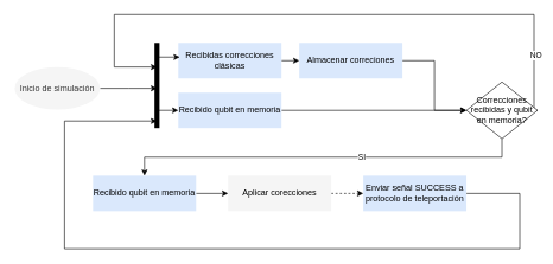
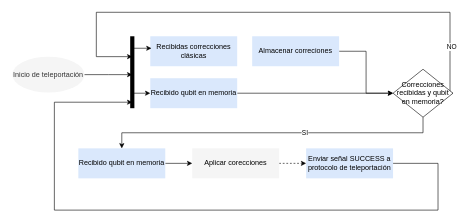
  <mxCell id="0" />
  <mxCell id="1" parent="0" />
  <mxCell id="2" style="edgeStyle=orthogonalEdgeStyle;rounded=0;orthogonalLoop=1;jettySize=auto;html=1;exitX=1;exitY=0.5;exitDx=0;exitDy=0;" edge="1" parent="1" source="3"><mxGeometry relative="1" as="geometry"><mxPoint x="220" y="124" as="targetPoint" /></mxGeometry></mxCell>
- <mxCell id="3" value="Inicio de simulación" style="ellipse;whiteSpace=wrap;html=1;fillColor=#f5f5f5;fontColor=#333333;strokeColor=none;" vertex="1" parent="1"><mxGeometry x="20" y="94" width="120" height="60" as="geometry" /></mxCell>
- <mxCell id="4" style="edgeStyle=orthogonalEdgeStyle;rounded=0;orthogonalLoop=1;jettySize=auto;html=1;exitX=1;exitY=0.5;exitDx=0;exitDy=0;entryX=0;entryY=0.5;entryDx=0;entryDy=0;" edge="1" parent="1" source="5" target="10"><mxGeometry relative="1" as="geometry" /></mxCell>
+ <mxCell id="3" value="Inicio de teleportación" style="ellipse;whiteSpace=wrap;html=1;fillColor=#f5f5f5;fontColor=#333333;strokeColor=none;" vertex="1" parent="1"><mxGeometry x="20" y="94" width="120" height="60" as="geometry" /></mxCell>
  <mxCell id="5" value="Recibidas correcciones clásicas" style="rounded=0;whiteSpace=wrap;html=1;fillColor=#dae8fc;strokeColor=none;" vertex="1" parent="1"><mxGeometry x="250" y="60" width="145" height="50" as="geometry" /></mxCell>
  <mxCell id="6" value="" style="endArrow=none;html=1;rounded=0;strokeWidth=7;" edge="1" parent="1"><mxGeometry width="50" height="50" relative="1" as="geometry"><mxPoint x="220" y="180" as="sourcePoint" /><mxPoint x="220" y="60" as="targetPoint" /></mxGeometry></mxCell>
  <mxCell id="7" style="edgeStyle=orthogonalEdgeStyle;rounded=0;orthogonalLoop=1;jettySize=auto;html=1;exitX=1;exitY=0.5;exitDx=0;exitDy=0;" edge="1" parent="1" source="8" target="15"><mxGeometry relative="1" as="geometry" /></mxCell>
  <mxCell id="8" value="Recibido qubit en memoria" style="rounded=0;whiteSpace=wrap;html=1;fillColor=#dae8fc;strokeColor=none;" vertex="1" parent="1"><mxGeometry x="250" y="130" width="145" height="50" as="geometry" /></mxCell>
  <mxCell id="9" style="edgeStyle=orthogonalEdgeStyle;rounded=0;orthogonalLoop=1;jettySize=auto;html=1;exitX=1;exitY=0.5;exitDx=0;exitDy=0;entryX=0;entryY=0.5;entryDx=0;entryDy=0;" edge="1" parent="1" source="10" target="15"><mxGeometry relative="1" as="geometry" /></mxCell>
  <mxCell id="10" value="Almacenar correciones" style="rounded=0;whiteSpace=wrap;html=1;fillColor=#dae8fc;strokeColor=none;" vertex="1" parent="1"><mxGeometry x="420" y="60" width="145" height="50" as="geometry" /></mxCell>
  <mxCell id="11" style="edgeStyle=orthogonalEdgeStyle;rounded=0;orthogonalLoop=1;jettySize=auto;html=1;exitX=1;exitY=0.5;exitDx=0;exitDy=0;" edge="1" parent="1" source="15"><mxGeometry relative="1" as="geometry"><mxPoint x="220" y="94" as="targetPoint" /><Array as="points"><mxPoint x="750" y="155" /><mxPoint x="750" y="20" /><mxPoint x="160" y="20" /><mxPoint x="160" y="94" /></Array></mxGeometry></mxCell>
  <mxCell id="12" value="NO" style="edgeLabel;html=1;align=center;verticalAlign=middle;resizable=0;points=[];" vertex="1" connectable="0" parent="11"><mxGeometry x="-0.809" y="-2" relative="1" as="geometry"><mxPoint as="offset" /></mxGeometry></mxCell>
  <mxCell id="13" style="edgeStyle=orthogonalEdgeStyle;rounded=0;orthogonalLoop=1;jettySize=auto;html=1;exitX=0.5;exitY=1;exitDx=0;exitDy=0;entryX=0.5;entryY=0;entryDx=0;entryDy=0;" edge="1" parent="1" source="15" target="17"><mxGeometry relative="1" as="geometry" /></mxCell>
  <mxCell id="14" value="SI" style="edgeLabel;html=1;align=center;verticalAlign=middle;resizable=0;points=[];" vertex="1" connectable="0" parent="13"><mxGeometry x="-0.192" y="-1" relative="1" as="geometry"><mxPoint as="offset" /></mxGeometry></mxCell>
  <mxCell id="15" value="Correcciones recibidas y qubit en memoria?" style="rhombus;whiteSpace=wrap;html=1;" vertex="1" parent="1"><mxGeometry x="655" y="115" width="100" height="80" as="geometry" /></mxCell>
  <mxCell id="16" style="edgeStyle=orthogonalEdgeStyle;rounded=0;orthogonalLoop=1;jettySize=auto;html=1;exitX=1;exitY=0.5;exitDx=0;exitDy=0;entryX=0;entryY=0.5;entryDx=0;entryDy=0;" edge="1" parent="1" source="17" target="19"><mxGeometry relative="1" as="geometry" /></mxCell>
  <mxCell id="17" value="Recibido qubit en memoria" style="rounded=0;whiteSpace=wrap;html=1;fillColor=#dae8fc;strokeColor=none;" vertex="1" parent="1"><mxGeometry x="130" y="247" width="145" height="50" as="geometry" /></mxCell>
  <mxCell id="18" style="edgeStyle=orthogonalEdgeStyle;rounded=0;orthogonalLoop=1;jettySize=auto;html=1;exitX=1;exitY=0.5;exitDx=0;exitDy=0;entryX=0;entryY=0.5;entryDx=0;entryDy=0;dashed=1;" edge="1" parent="1" source="19" target="21"><mxGeometry relative="1" as="geometry" /></mxCell>
  <mxCell id="19" value="Aplicar corecciones" style="rounded=0;whiteSpace=wrap;html=1;fillColor=#f5f5f5;strokeColor=none;" vertex="1" parent="1"><mxGeometry x="320" y="247" width="145" height="50" as="geometry" /></mxCell>
  <mxCell id="20" style="edgeStyle=orthogonalEdgeStyle;rounded=0;orthogonalLoop=1;jettySize=auto;html=1;exitX=1;exitY=0.5;exitDx=0;exitDy=0;" edge="1" parent="1" source="21"><mxGeometry relative="1" as="geometry"><mxPoint x="220" y="170" as="targetPoint" /><Array as="points"><mxPoint x="730" y="272" /><mxPoint x="730" y="350" /><mxPoint x="90" y="350" /><mxPoint x="90" y="170" /><mxPoint x="220" y="170" /></Array></mxGeometry></mxCell>
  <mxCell id="21" value="Enviar señal SUCCESS a protocolo de teleportación" style="rounded=0;whiteSpace=wrap;html=1;fillColor=#dae8fc;strokeColor=none;" vertex="1" parent="1"><mxGeometry x="510" y="247" width="145" height="50" as="geometry" /></mxCell>
  <mxCell id="22" style="edgeStyle=orthogonalEdgeStyle;rounded=0;orthogonalLoop=1;jettySize=auto;html=1;entryX=0;entryY=0.5;entryDx=0;entryDy=0;" edge="1" parent="1" target="8"><mxGeometry relative="1" as="geometry"><mxPoint x="230" y="134" as="targetPoint" /><mxPoint x="220" y="155" as="sourcePoint" /></mxGeometry></mxCell>
  <mxCell id="23" style="edgeStyle=orthogonalEdgeStyle;rounded=0;orthogonalLoop=1;jettySize=auto;html=1;entryX=0;entryY=0.5;entryDx=0;entryDy=0;" edge="1" parent="1"><mxGeometry relative="1" as="geometry"><mxPoint x="252" y="80" as="targetPoint" /><mxPoint x="222" y="80" as="sourcePoint" /></mxGeometry></mxCell>
